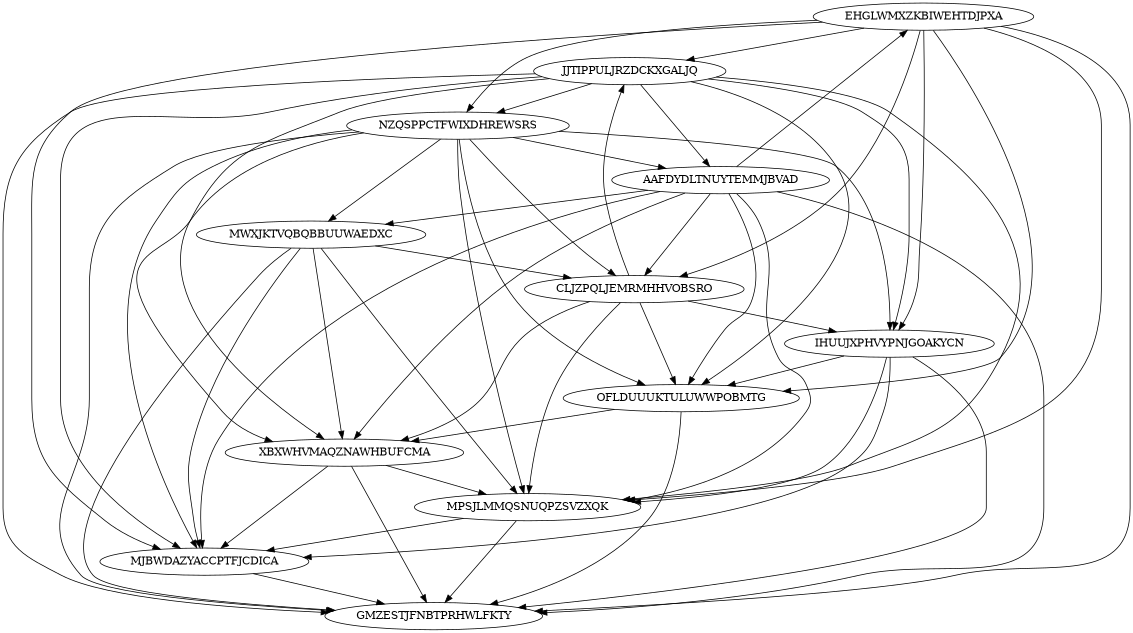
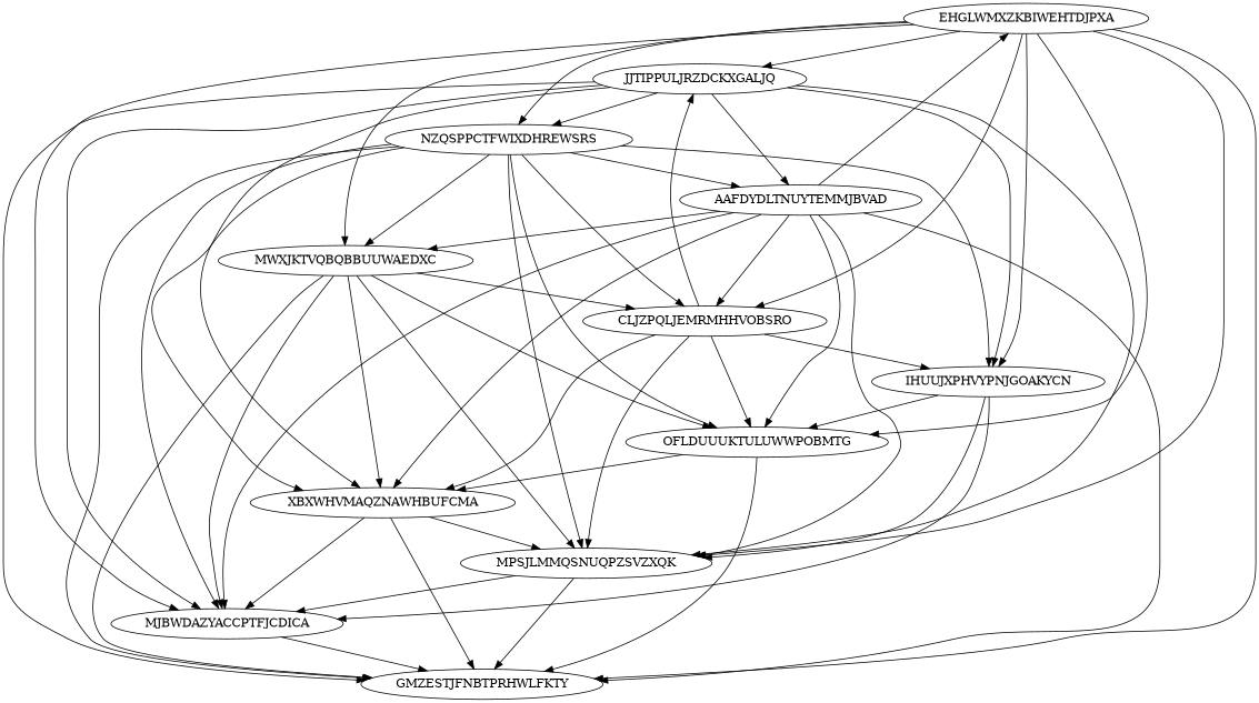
  digraph {
    node [Weight=13]
    edge [Weight=16]
    EHGLWMXZKBIWEHTDJPXA [Weight=20]
    JJTIPPULJRZDCKXGALJQ [Weight=16]
    NZQSPPCTFWIXDHREWSRS
    MWXJKTVQBQBBUUWAEDXC [Weight=20]
    CLJZPQLJEMRMHHVOBSRO [Weight=17]
    IHUUJXPHVYPNJGOAKYCN
    OFLDUUUKTULUWWPOBMTG [Weight=17]
    MPSJLMMQSNUQPZSVZXQK
    MJBWDAZYACCPTFJCDICA [Weight=12]
    GMZESTJFNBTPRHWLFKTY
    AAFDYDLTNUYTEMMJBVAD [Weight=15]
    XBXWHVMAQZNAWHBUFCMA [Weight=19]
    EHGLWMXZKBIWEHTDJPXA -> JJTIPPULJRZDCKXGALJQ
    EHGLWMXZKBIWEHTDJPXA -> NZQSPPCTFWIXDHREWSRS [Weight=12]
+   EHGLWMXZKBIWEHTDJPXA -> MWXJKTVQBQBBUUWAEDXC [Weight=20]
    EHGLWMXZKBIWEHTDJPXA -> CLJZPQLJEMRMHHVOBSRO [Weight=18]
    EHGLWMXZKBIWEHTDJPXA -> IHUUJXPHVYPNJGOAKYCN [Weight=17]
    EHGLWMXZKBIWEHTDJPXA -> OFLDUUUKTULUWWPOBMTG [Weight=13]
    EHGLWMXZKBIWEHTDJPXA -> MPSJLMMQSNUQPZSVZXQK [Weight=20]
    EHGLWMXZKBIWEHTDJPXA -> MJBWDAZYACCPTFJCDICA
    EHGLWMXZKBIWEHTDJPXA -> GMZESTJFNBTPRHWLFKTY [Weight=18]
    JJTIPPULJRZDCKXGALJQ -> NZQSPPCTFWIXDHREWSRS [Weight=20]
    JJTIPPULJRZDCKXGALJQ -> IHUUJXPHVYPNJGOAKYCN
    JJTIPPULJRZDCKXGALJQ -> MPSJLMMQSNUQPZSVZXQK [Weight=18]
    JJTIPPULJRZDCKXGALJQ -> MJBWDAZYACCPTFJCDICA [Weight=10]
    JJTIPPULJRZDCKXGALJQ -> GMZESTJFNBTPRHWLFKTY [Weight=14]
    JJTIPPULJRZDCKXGALJQ -> AAFDYDLTNUYTEMMJBVAD [Weight=15]
    JJTIPPULJRZDCKXGALJQ -> XBXWHVMAQZNAWHBUFCMA [Weight=10]
    NZQSPPCTFWIXDHREWSRS -> MWXJKTVQBQBBUUWAEDXC [Weight=13]
    NZQSPPCTFWIXDHREWSRS -> CLJZPQLJEMRMHHVOBSRO [Weight=10]
    NZQSPPCTFWIXDHREWSRS -> IHUUJXPHVYPNJGOAKYCN [Weight=17]
    NZQSPPCTFWIXDHREWSRS -> OFLDUUUKTULUWWPOBMTG [Weight=13]
    NZQSPPCTFWIXDHREWSRS -> MPSJLMMQSNUQPZSVZXQK [Weight=11]
    NZQSPPCTFWIXDHREWSRS -> MJBWDAZYACCPTFJCDICA [Weight=10]
    NZQSPPCTFWIXDHREWSRS -> GMZESTJFNBTPRHWLFKTY [Weight=10]
    NZQSPPCTFWIXDHREWSRS -> AAFDYDLTNUYTEMMJBVAD [Weight=13]
    NZQSPPCTFWIXDHREWSRS -> XBXWHVMAQZNAWHBUFCMA [Weight=12]
    MWXJKTVQBQBBUUWAEDXC -> CLJZPQLJEMRMHHVOBSRO
-   JJTIPPULJRZDCKXGALJQ -> OFLDUUUKTULUWWPOBMTG [Weight=20]
+   MWXJKTVQBQBBUUWAEDXC -> OFLDUUUKTULUWWPOBMTG [Weight=20]
    MWXJKTVQBQBBUUWAEDXC -> MPSJLMMQSNUQPZSVZXQK [Weight=20]
    MWXJKTVQBQBBUUWAEDXC -> MJBWDAZYACCPTFJCDICA [Weight=20]
    MWXJKTVQBQBBUUWAEDXC -> GMZESTJFNBTPRHWLFKTY [Weight=13]
    MWXJKTVQBQBBUUWAEDXC -> XBXWHVMAQZNAWHBUFCMA [Weight=15]
    CLJZPQLJEMRMHHVOBSRO -> JJTIPPULJRZDCKXGALJQ [Weight=18]
    CLJZPQLJEMRMHHVOBSRO -> IHUUJXPHVYPNJGOAKYCN [Weight=13]
    CLJZPQLJEMRMHHVOBSRO -> OFLDUUUKTULUWWPOBMTG [Weight=19]
    CLJZPQLJEMRMHHVOBSRO -> MPSJLMMQSNUQPZSVZXQK [Weight=14]
    CLJZPQLJEMRMHHVOBSRO -> XBXWHVMAQZNAWHBUFCMA [Weight=14]
    IHUUJXPHVYPNJGOAKYCN -> OFLDUUUKTULUWWPOBMTG [Weight=20]
    IHUUJXPHVYPNJGOAKYCN -> MPSJLMMQSNUQPZSVZXQK [Weight=15]
    IHUUJXPHVYPNJGOAKYCN -> MJBWDAZYACCPTFJCDICA [Weight=11]
-   IHUUJXPHVYPNJGOAKYCN -> GMZESTJFNBTPRHWLFKTY [Weight=15]
    OFLDUUUKTULUWWPOBMTG -> GMZESTJFNBTPRHWLFKTY [Weight=15]
    OFLDUUUKTULUWWPOBMTG -> XBXWHVMAQZNAWHBUFCMA
    MPSJLMMQSNUQPZSVZXQK -> MJBWDAZYACCPTFJCDICA
    MPSJLMMQSNUQPZSVZXQK -> GMZESTJFNBTPRHWLFKTY [Weight=18]
    MJBWDAZYACCPTFJCDICA -> GMZESTJFNBTPRHWLFKTY [Weight=18]
    AAFDYDLTNUYTEMMJBVAD -> EHGLWMXZKBIWEHTDJPXA [Weight=17]
    AAFDYDLTNUYTEMMJBVAD -> MWXJKTVQBQBBUUWAEDXC
    AAFDYDLTNUYTEMMJBVAD -> CLJZPQLJEMRMHHVOBSRO [Weight=12]
    AAFDYDLTNUYTEMMJBVAD -> OFLDUUUKTULUWWPOBMTG [Weight=10]
    AAFDYDLTNUYTEMMJBVAD -> MPSJLMMQSNUQPZSVZXQK [Weight=12]
    AAFDYDLTNUYTEMMJBVAD -> MJBWDAZYACCPTFJCDICA [Weight=14]
    AAFDYDLTNUYTEMMJBVAD -> GMZESTJFNBTPRHWLFKTY [Weight=19]
    AAFDYDLTNUYTEMMJBVAD -> XBXWHVMAQZNAWHBUFCMA [Weight=13]
    XBXWHVMAQZNAWHBUFCMA -> MPSJLMMQSNUQPZSVZXQK [Weight=12]
    XBXWHVMAQZNAWHBUFCMA -> MJBWDAZYACCPTFJCDICA [Weight=17]
    XBXWHVMAQZNAWHBUFCMA -> GMZESTJFNBTPRHWLFKTY [Weight=15]
  }
